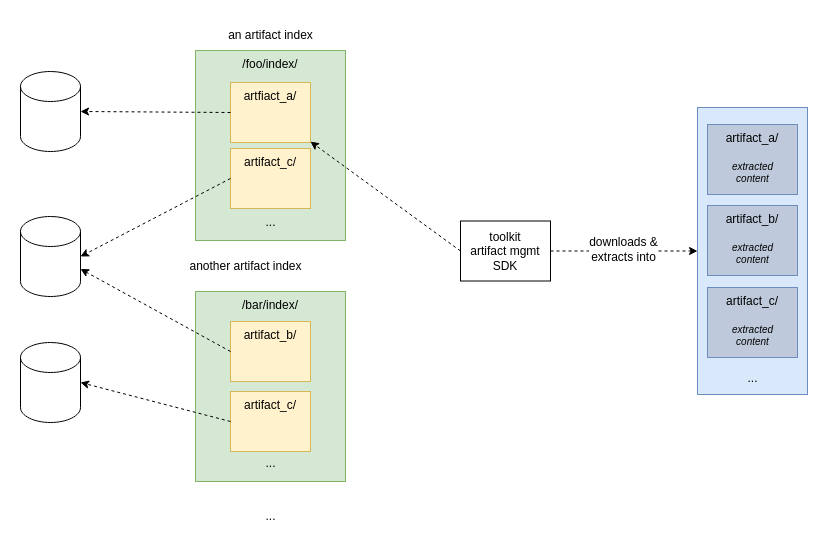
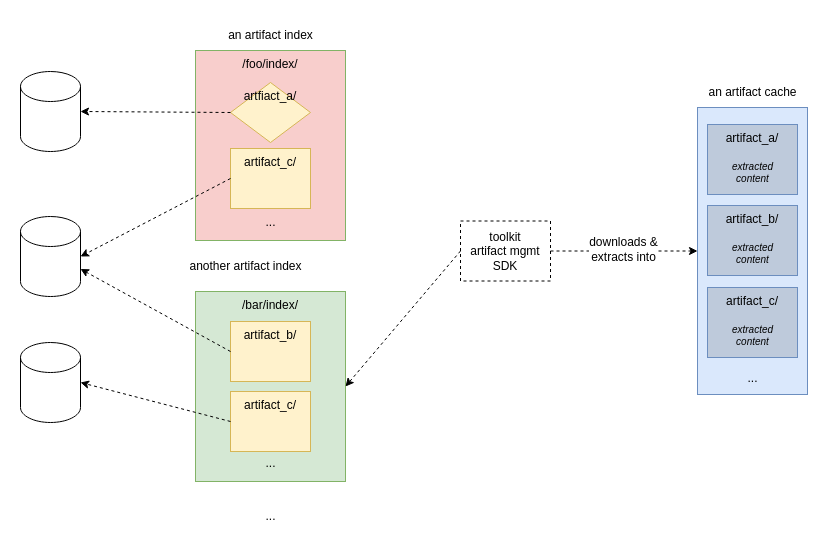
  <mxCell id="0" />
  <mxCell id="1" parent="0" />
- <mxCell id="2" value="/foo/index/" style="rounded=0;whiteSpace=wrap;html=1;verticalAlign=top;align=center;labelBackgroundColor=none;fillColor=#d5e8d4;strokeColor=#82b366;" parent="1" vertex="1"><mxGeometry x="195" y="50" width="150" height="190" as="geometry" /></mxCell>
- <mxCell id="3" value="artfiact_a/" style="rounded=0;whiteSpace=wrap;html=1;verticalAlign=top;align=center;fillColor=#fff2cc;strokeColor=#d6b656;" parent="1" vertex="1"><mxGeometry x="230" y="82" width="80" height="60" as="geometry" /></mxCell>
+ <mxCell id="2" value="/foo/index/" style="rounded=0;whiteSpace=wrap;html=1;verticalAlign=top;align=center;labelBackgroundColor=none;fillColor=#f8cecc;strokeColor=#82b366;" parent="1" vertex="1"><mxGeometry x="195" y="50" width="150" height="190" as="geometry" /></mxCell>
+ <mxCell id="3" value="artfiact_a/" style="rhombus;whiteSpace=wrap;html=1;verticalAlign=top;align=center;fillColor=#fff2cc;strokeColor=#d6b656;" parent="1" vertex="1"><mxGeometry x="230" y="82" width="80" height="60" as="geometry" /></mxCell>
  <mxCell id="4" value="artifact_c/" style="rounded=0;whiteSpace=wrap;html=1;verticalAlign=top;align=center;fillColor=#fff2cc;strokeColor=#d6b656;" parent="1" vertex="1"><mxGeometry x="230" y="148" width="80" height="60" as="geometry" /></mxCell>
  <mxCell id="5" value="..." style="text;html=1;align=center;verticalAlign=middle;resizable=0;points=[];autosize=1;strokeColor=none;fillColor=none;" parent="1" vertex="1"><mxGeometry x="255" y="501" width="30" height="30" as="geometry" /></mxCell>
  <mxCell id="6" value="/bar/index/" style="rounded=0;whiteSpace=wrap;verticalAlign=top;align=center;fillColor=#d5e8d4;strokeColor=#82b366;" parent="1" vertex="1"><mxGeometry x="195" y="291" width="150" height="190" as="geometry" /></mxCell>
  <mxCell id="7" value="artifact_b/" style="rounded=0;whiteSpace=wrap;verticalAlign=top;align=center;fillColor=#fff2cc;strokeColor=#d6b656;" parent="1" vertex="1"><mxGeometry x="230" y="321" width="80" height="60" as="geometry" /></mxCell>
  <mxCell id="8" value="artifact_c/" style="rounded=0;whiteSpace=wrap;verticalAlign=top;align=center;fillColor=#fff2cc;strokeColor=#d6b656;" parent="1" vertex="1"><mxGeometry x="230" y="391" width="80" height="60" as="geometry" /></mxCell>
  <mxCell id="9" value="an artifact index" style="text;html=1;align=center;verticalAlign=middle;resizable=0;points=[];autosize=1;strokeColor=none;fillColor=none;" parent="1" vertex="1"><mxGeometry x="215" y="20" width="110" height="30" as="geometry" /></mxCell>
- <mxCell id="10" value="toolkit&lt;br&gt;artifact mgmt&lt;br&gt;SDK" style="rounded=0;whiteSpace=wrap;html=1;" parent="1" vertex="1"><mxGeometry x="460" y="220.5" width="90" height="60" as="geometry" /></mxCell>
- <mxCell id="11" value="" style="endArrow=classic;html=1;rounded=0;exitX=0;exitY=0.5;exitDx=0;exitDy=0;dashed=1;" parent="1" source="10" target="3" edge="1"><mxGeometry width="50" height="50" relative="1" as="geometry"><mxPoint x="505" y="130" as="sourcePoint" /><mxPoint x="450" y="320" as="targetPoint" /></mxGeometry></mxCell>
+ <mxCell id="10" value="toolkit&lt;br&gt;artifact mgmt&lt;br&gt;SDK" style="rounded=0;whiteSpace=wrap;html=1;dashed=1;" parent="1" vertex="1"><mxGeometry x="460" y="220.5" width="90" height="60" as="geometry" /></mxCell>
+ <mxCell id="11" value="" style="endArrow=classic;html=1;rounded=0;entryX=1;entryY=0.5;entryDx=0;entryDy=0;exitX=0;exitY=0.5;exitDx=0;exitDy=0;dashed=1;" parent="1" source="10" target="6" edge="1"><mxGeometry width="50" height="50" relative="1" as="geometry"><mxPoint x="505" y="130" as="sourcePoint" /><mxPoint x="450" y="320" as="targetPoint" /></mxGeometry></mxCell>
  <mxCell id="12" value="" style="shape=cylinder3;whiteSpace=wrap;html=1;boundedLbl=1;backgroundOutline=1;size=15;" parent="1" vertex="1"><mxGeometry x="20" y="71" width="60" height="80" as="geometry" /></mxCell>
  <mxCell id="13" value="" style="endArrow=classic;html=1;rounded=0;dashed=1;exitX=0;exitY=0.5;exitDx=0;exitDy=0;entryX=1;entryY=0.5;entryDx=0;entryDy=0;entryPerimeter=0;" parent="1" source="3" target="12" edge="1"><mxGeometry width="50" height="50" relative="1" as="geometry"><mxPoint x="160" y="352" as="sourcePoint" /><mxPoint x="200" y="302" as="targetPoint" /></mxGeometry></mxCell>
  <mxCell id="14" value="" style="shape=cylinder3;whiteSpace=wrap;html=1;boundedLbl=1;backgroundOutline=1;size=15;" parent="1" vertex="1"><mxGeometry x="20" y="216" width="60" height="80" as="geometry" /></mxCell>
  <mxCell id="15" value="" style="shape=cylinder3;whiteSpace=wrap;html=1;boundedLbl=1;backgroundOutline=1;size=15;" parent="1" vertex="1"><mxGeometry x="20" y="342" width="60" height="80" as="geometry" /></mxCell>
  <mxCell id="16" value="" style="endArrow=classic;html=1;rounded=0;dashed=1;exitX=0;exitY=0.5;exitDx=0;exitDy=0;entryX=1;entryY=0.5;entryDx=0;entryDy=0;entryPerimeter=0;" parent="1" source="4" target="14" edge="1"><mxGeometry width="50" height="50" relative="1" as="geometry"><mxPoint x="370" y="422" as="sourcePoint" /><mxPoint x="420" y="372" as="targetPoint" /></mxGeometry></mxCell>
  <mxCell id="17" value="" style="endArrow=classic;html=1;rounded=0;dashed=1;exitX=0;exitY=0.5;exitDx=0;exitDy=0;entryX=1;entryY=0;entryDx=0;entryDy=52.5;entryPerimeter=0;" parent="1" source="7" target="14" edge="1"><mxGeometry width="50" height="50" relative="1" as="geometry"><mxPoint x="430" y="316" as="sourcePoint" /><mxPoint x="463.7" y="366.35" as="targetPoint" /></mxGeometry></mxCell>
  <mxCell id="18" value="" style="endArrow=classic;html=1;rounded=0;dashed=1;exitX=0;exitY=0.5;exitDx=0;exitDy=0;entryX=1;entryY=0.5;entryDx=0;entryDy=0;entryPerimeter=0;" parent="1" source="8" target="15" edge="1"><mxGeometry width="50" height="50" relative="1" as="geometry"><mxPoint x="600" y="316" as="sourcePoint" /><mxPoint x="506.3" y="366.35" as="targetPoint" /></mxGeometry></mxCell>
  <mxCell id="19" value="..." style="text;html=1;align=center;verticalAlign=middle;resizable=0;points=[];autosize=1;strokeColor=none;fillColor=none;" parent="1" vertex="1"><mxGeometry x="255" y="448" width="30" height="30" as="geometry" /></mxCell>
  <mxCell id="20" value="..." style="text;html=1;align=center;verticalAlign=middle;resizable=0;points=[];autosize=1;strokeColor=none;fillColor=none;" parent="1" vertex="1"><mxGeometry x="255" y="207" width="30" height="30" as="geometry" /></mxCell>
  <mxCell id="21" value="" style="rounded=0;whiteSpace=wrap;html=1;labelBackgroundColor=none;fillColor=#dae8fc;strokeColor=#6c8ebf;" parent="1" vertex="1"><mxGeometry x="697" y="107" width="110" height="287" as="geometry" /></mxCell>
  <mxCell id="22" value="another artifact index" style="text;html=1;align=center;verticalAlign=middle;resizable=0;points=[];autosize=1;strokeColor=none;fillColor=none;" parent="1" vertex="1"><mxGeometry x="175" y="251" width="140" height="30" as="geometry" /></mxCell>
  <mxCell id="23" value="artifact_a/" style="rounded=0;whiteSpace=wrap;html=1;labelBackgroundColor=none;fillColor=#BECADB;strokeColor=#6c8ebf;verticalAlign=top;" parent="1" vertex="1"><mxGeometry x="707" y="124" width="90" height="70" as="geometry" /></mxCell>
  <mxCell id="24" value="" style="endArrow=classic;html=1;rounded=0;dashed=1;exitX=1;exitY=0.5;exitDx=0;exitDy=0;entryX=0;entryY=0.5;entryDx=0;entryDy=0;" parent="1" source="10" target="21" edge="1"><mxGeometry width="50" height="50" relative="1" as="geometry"><mxPoint x="255" y="122" as="sourcePoint" /><mxPoint x="90" y="121" as="targetPoint" /></mxGeometry></mxCell>
  <mxCell id="25" value="downloads &amp;amp;&lt;br&gt;extracts into" style="edgeLabel;html=1;align=center;verticalAlign=middle;resizable=0;points=[];fontSize=12;fontColor=#000000;" parent="24" vertex="1" connectable="0"><mxGeometry x="-0.021" y="2" relative="1" as="geometry"><mxPoint as="offset" /></mxGeometry></mxCell>
  <mxCell id="26" value="..." style="text;html=1;align=center;verticalAlign=middle;resizable=0;points=[];autosize=1;strokeColor=none;fillColor=none;" parent="1" vertex="1"><mxGeometry x="737" y="363" width="30" height="30" as="geometry" /></mxCell>
  <mxCell id="27" value="extracted&lt;br style=&quot;font-size: 10px;&quot;&gt;content" style="text;html=1;align=center;verticalAlign=middle;resizable=0;points=[];autosize=1;strokeColor=none;fillColor=none;fontColor=#000000;fontStyle=2;fontSize=10;" parent="1" vertex="1"><mxGeometry x="722" y="152" width="60" height="40" as="geometry" /></mxCell>
  <mxCell id="28" value="artifact_b/" style="rounded=0;whiteSpace=wrap;html=1;labelBackgroundColor=none;fillColor=#BECADB;strokeColor=#6c8ebf;verticalAlign=top;" parent="1" vertex="1"><mxGeometry x="707" y="205" width="90" height="70" as="geometry" /></mxCell>
  <mxCell id="29" value="extracted&lt;br style=&quot;font-size: 10px;&quot;&gt;content" style="text;html=1;align=center;verticalAlign=middle;resizable=0;points=[];autosize=1;strokeColor=none;fillColor=none;fontColor=#000000;fontStyle=2;fontSize=10;" parent="1" vertex="1"><mxGeometry x="722" y="233" width="60" height="40" as="geometry" /></mxCell>
  <mxCell id="30" value="artifact_c/" style="rounded=0;whiteSpace=wrap;html=1;labelBackgroundColor=none;fillColor=#BECADB;strokeColor=#6c8ebf;verticalAlign=top;" parent="1" vertex="1"><mxGeometry x="707" y="287" width="90" height="70" as="geometry" /></mxCell>
  <mxCell id="31" value="extracted&lt;br style=&quot;font-size: 10px;&quot;&gt;content" style="text;html=1;align=center;verticalAlign=middle;resizable=0;points=[];autosize=1;strokeColor=none;fillColor=none;fontColor=#000000;fontStyle=2;fontSize=10;" parent="1" vertex="1"><mxGeometry x="722" y="315" width="60" height="40" as="geometry" /></mxCell>
+ <mxCell id="32" value="an artifact cache" style="text;html=1;align=center;verticalAlign=middle;resizable=0;points=[];autosize=1;strokeColor=none;fillColor=none;" parent="1" vertex="1"><mxGeometry x="697" y="77" width="110" height="30" as="geometry" /></mxCell>
